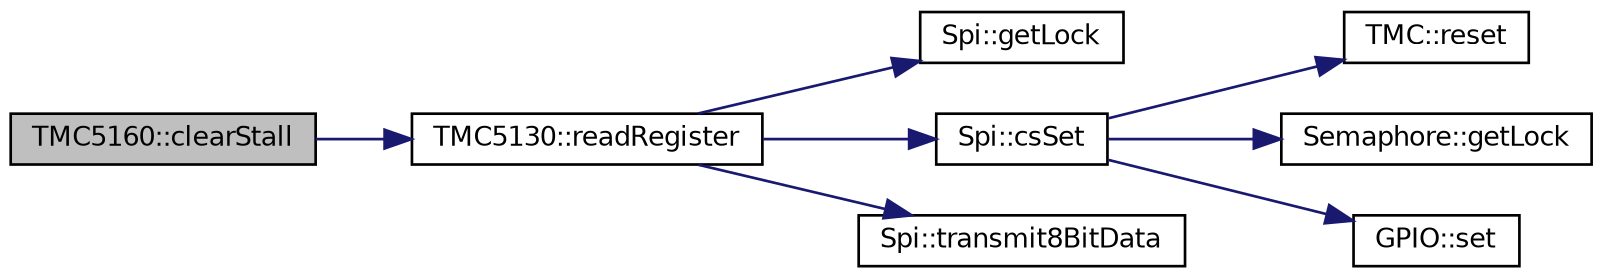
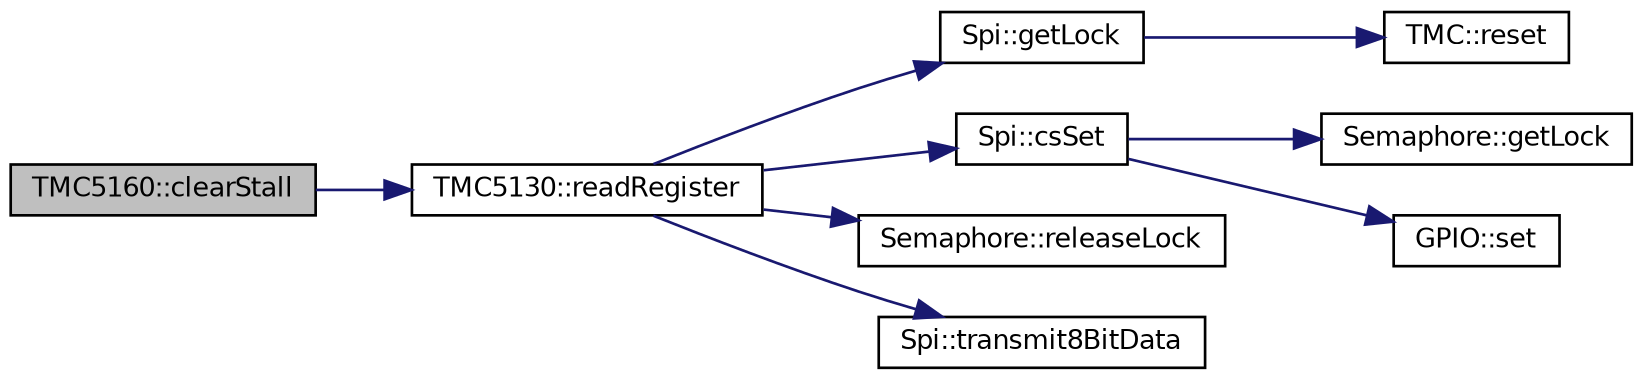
  digraph {
    rankdir=LR
    node [color=black fillcolor=white fontname=Helvetica fontsize=10 shape=record style=filled]
    edge [color=midnightblue fontname=Helvetica fontsize=10 labelfontname=Helvetica labelfontsize=10 style=solid]
    n1 [fillcolor=grey75 fontcolor=black height=0.2 label="TMC5160::clearStall" width=0.4]
    n2 [height=0.2 label="TMC5130::readRegister" width=0.4]
    n3 [height=0.2 label="Spi::getLock" width=0.4]
    n4 [height=0.2 label="Spi::csSet" width=0.4]
+   n5 [height=0.2 label="Semaphore::releaseLock" width=0.4]
    n6 [height=0.2 label="Spi::transmit8BitData" width=0.4]
    n7 [height=0.2 label="TMC::reset" width=0.4]
    n8 [height=0.2 label="Semaphore::getLock" width=0.4]
    n9 [height=0.2 label="GPIO::set" width=0.4]
    n1 -> n2
    n2 -> n3
    n2 -> n4
+   n2 -> n5
    n2 -> n6
-   n4 -> n7
+   n3 -> n7
    n4 -> n8
    n4 -> n9
  }
